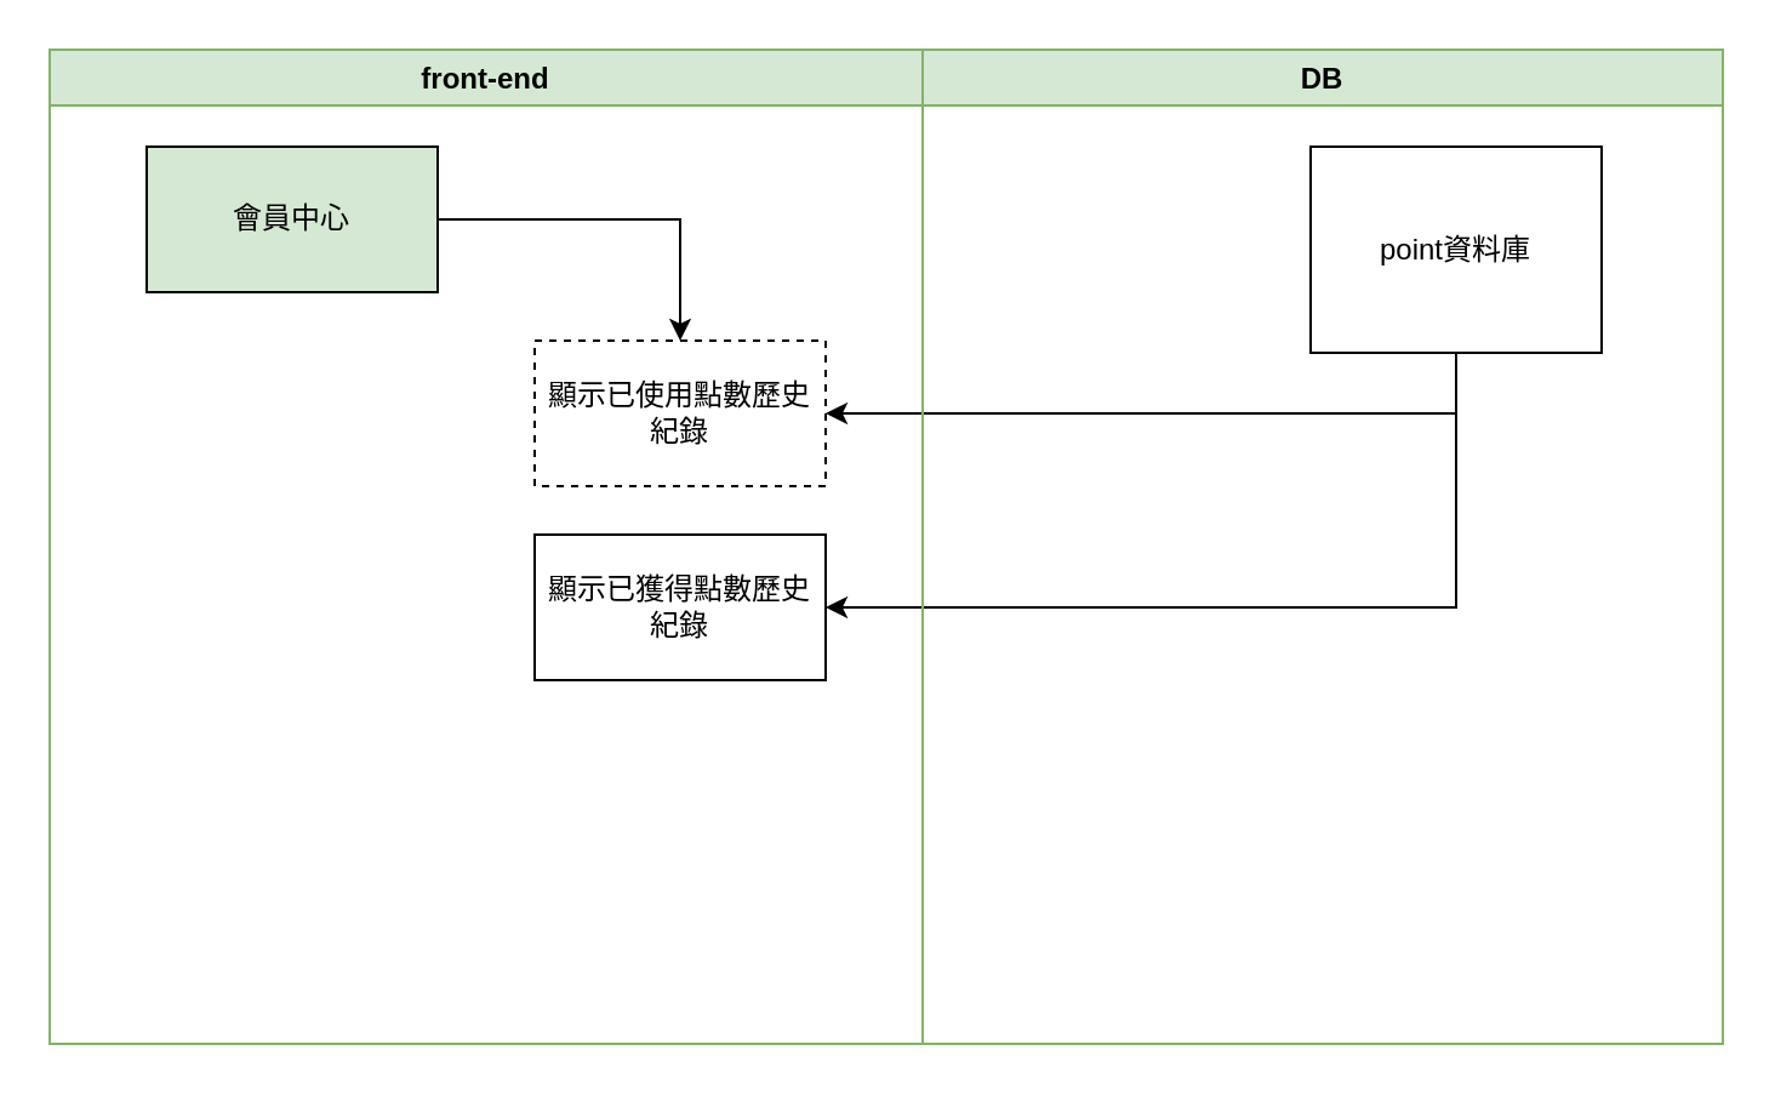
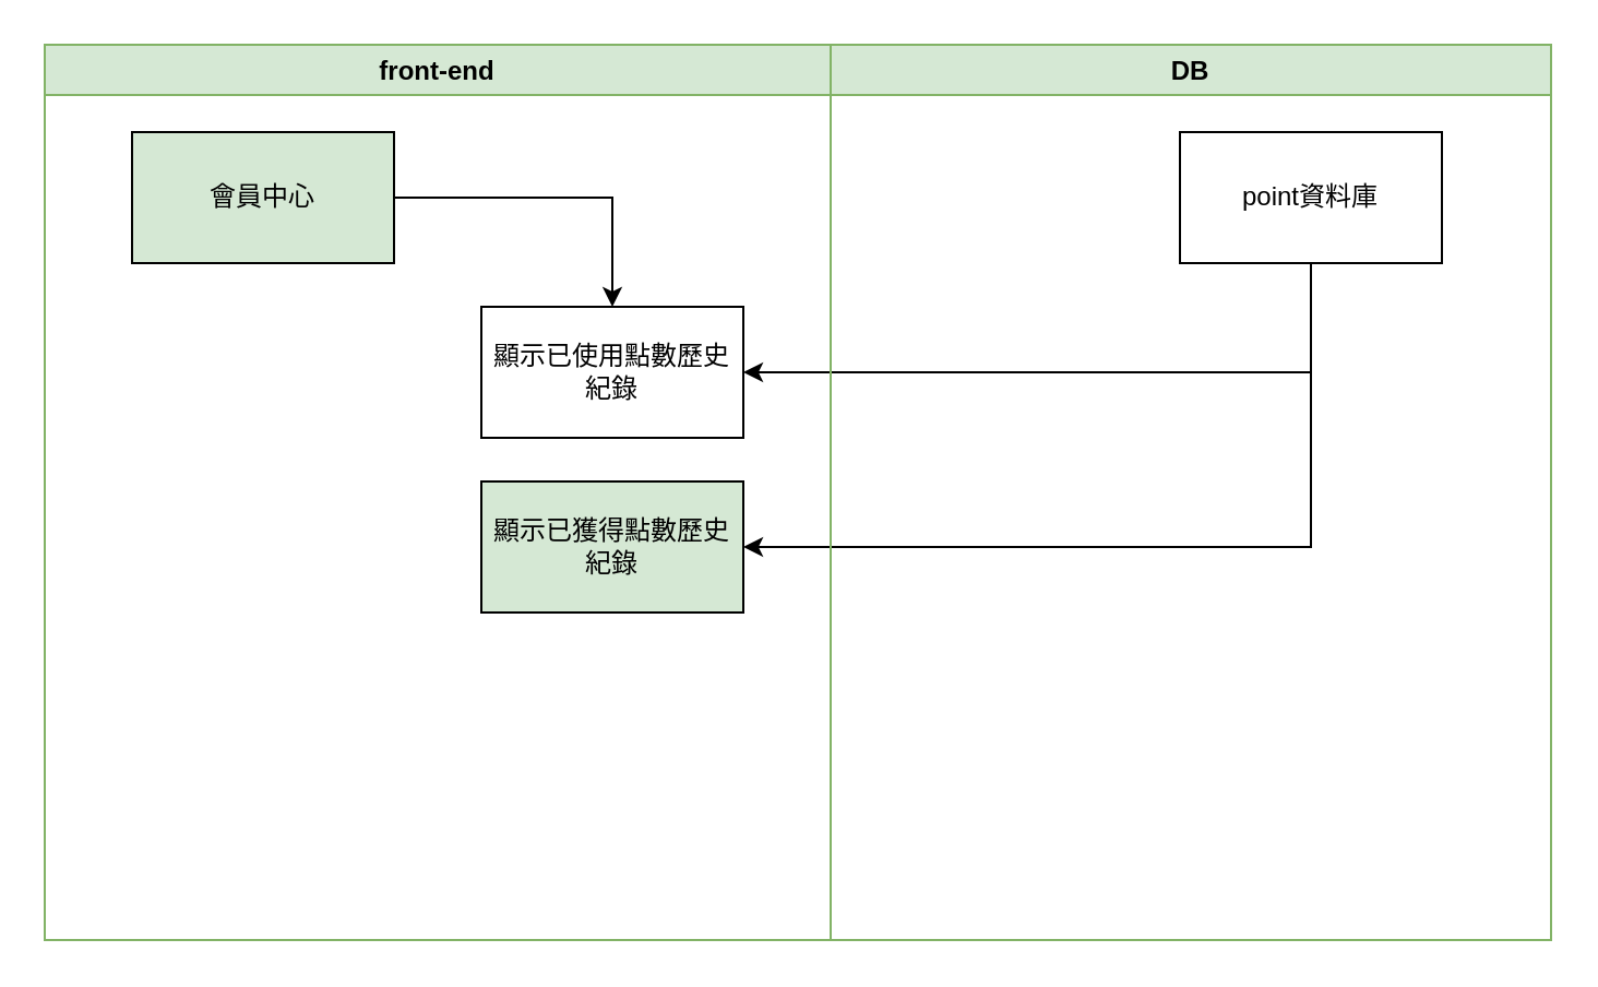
  <mxCell id="0" />
  <mxCell id="1" parent="0" />
  <mxCell id="2" value="front-end" style="swimlane;fillColor=#d5e8d4;strokeColor=#82b366;" vertex="1" parent="1"><mxGeometry x="20" y="20" width="360" height="410" as="geometry" /></mxCell>
  <mxCell id="3" value="會員中心" style="rounded=0;whiteSpace=wrap;html=1;fillColor=#d5e8d4;" vertex="1" parent="2"><mxGeometry x="40" y="40" width="120" height="60" as="geometry" /></mxCell>
- <mxCell id="4" value="顯示已使用點數歷史紀錄" style="rounded=0;whiteSpace=wrap;html=1;dashed=1;" vertex="1" parent="2"><mxGeometry x="200" y="120" width="120" height="60" as="geometry" /></mxCell>
- <mxCell id="5" value="顯示已獲得點數歷史紀錄" style="rounded=0;whiteSpace=wrap;html=1;" vertex="1" parent="2"><mxGeometry x="200" y="200" width="120" height="60" as="geometry" /></mxCell>
+ <mxCell id="4" value="顯示已使用點數歷史紀錄" style="rounded=0;whiteSpace=wrap;html=1;" vertex="1" parent="2"><mxGeometry x="200" y="120" width="120" height="60" as="geometry" /></mxCell>
+ <mxCell id="5" value="顯示已獲得點數歷史紀錄" style="rounded=0;whiteSpace=wrap;html=1;fillColor=#d5e8d4;" vertex="1" parent="2"><mxGeometry x="200" y="200" width="120" height="60" as="geometry" /></mxCell>
  <mxCell id="6" style="edgeStyle=orthogonalEdgeStyle;rounded=0;orthogonalLoop=1;jettySize=auto;html=1;exitX=0.5;exitY=1;exitDx=0;exitDy=0;entryX=1;entryY=0.5;entryDx=0;entryDy=0;" edge="1" parent="1" source="7" target="4"><mxGeometry relative="1" as="geometry"><Array as="points"><mxPoint x="600" y="170" /></Array></mxGeometry></mxCell>
- <mxCell id="7" value="point資料庫" style="rounded=0;whiteSpace=wrap;html=1;" vertex="1" parent="1"><mxGeometry x="540" y="60" width="120" height="85" as="geometry" /></mxCell>
+ <mxCell id="7" value="point資料庫" style="rounded=0;whiteSpace=wrap;html=1;" vertex="1" parent="1"><mxGeometry x="540" y="60" width="120" height="60" as="geometry" /></mxCell>
  <mxCell id="8" style="edgeStyle=orthogonalEdgeStyle;rounded=0;orthogonalLoop=1;jettySize=auto;html=1;exitX=1;exitY=0.5;exitDx=0;exitDy=0;" edge="1" parent="1" source="3" target="4"><mxGeometry relative="1" as="geometry" /></mxCell>
  <mxCell id="9" style="edgeStyle=orthogonalEdgeStyle;rounded=0;orthogonalLoop=1;jettySize=auto;html=1;entryX=1;entryY=0.5;entryDx=0;entryDy=0;" edge="1" parent="1"><mxGeometry relative="1" as="geometry"><mxPoint x="600" y="170" as="sourcePoint" /><mxPoint x="340" y="250" as="targetPoint" /><Array as="points"><mxPoint x="600" y="250" /></Array></mxGeometry></mxCell>
  <mxCell id="10" value="DB" style="swimlane;fillColor=#d5e8d4;strokeColor=#82b366;" vertex="1" parent="1"><mxGeometry x="380" y="20" width="330" height="410" as="geometry" /></mxCell>
